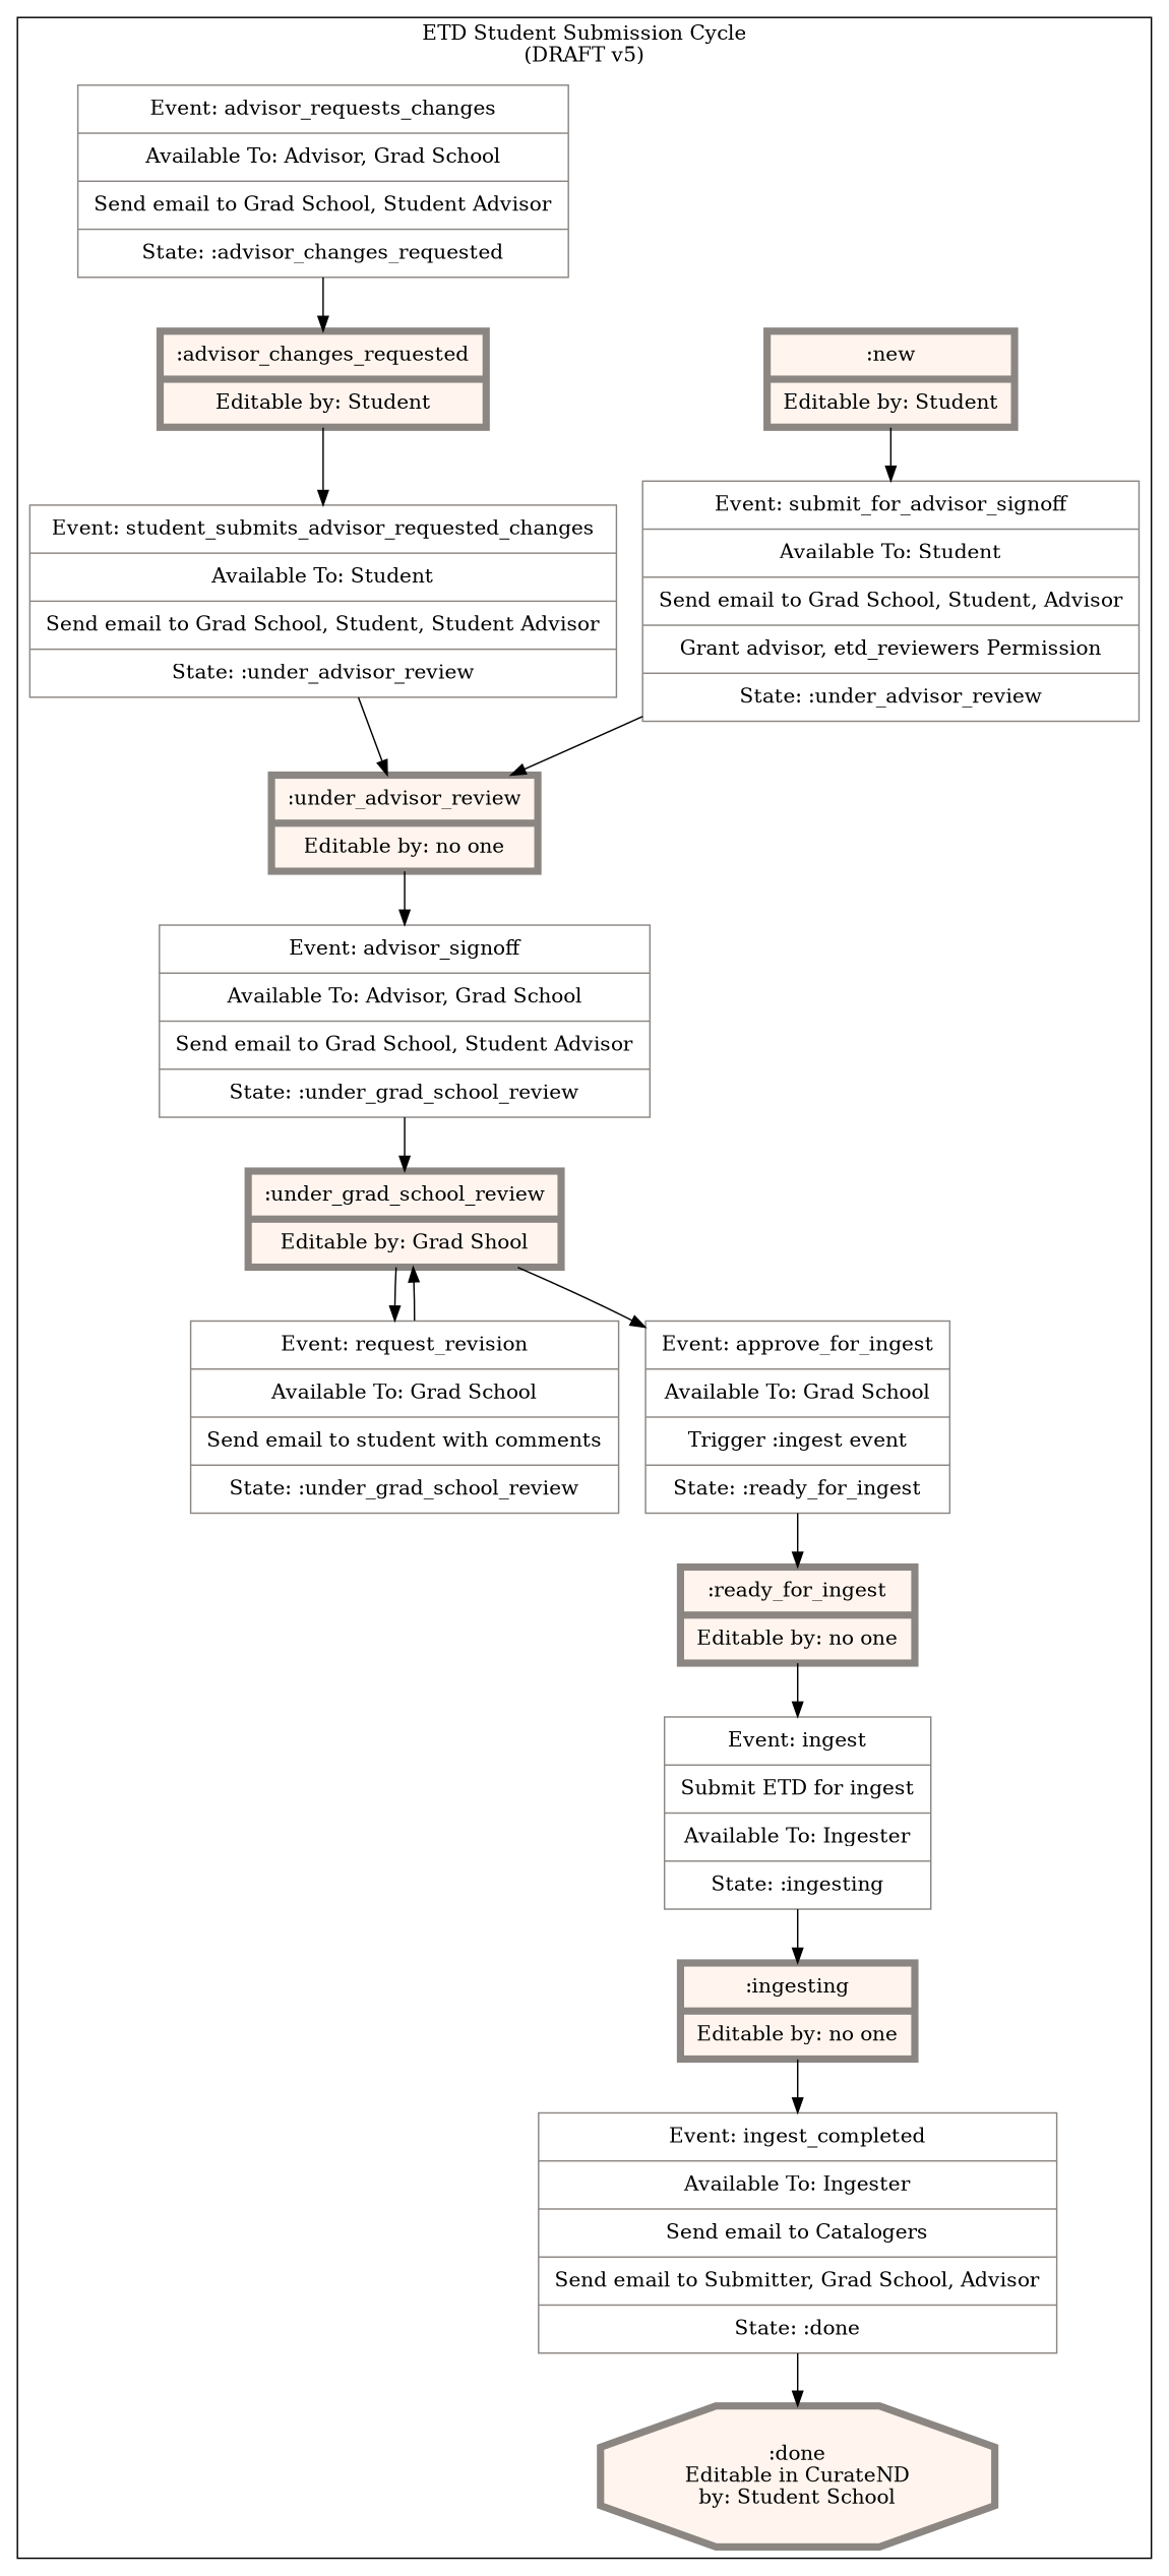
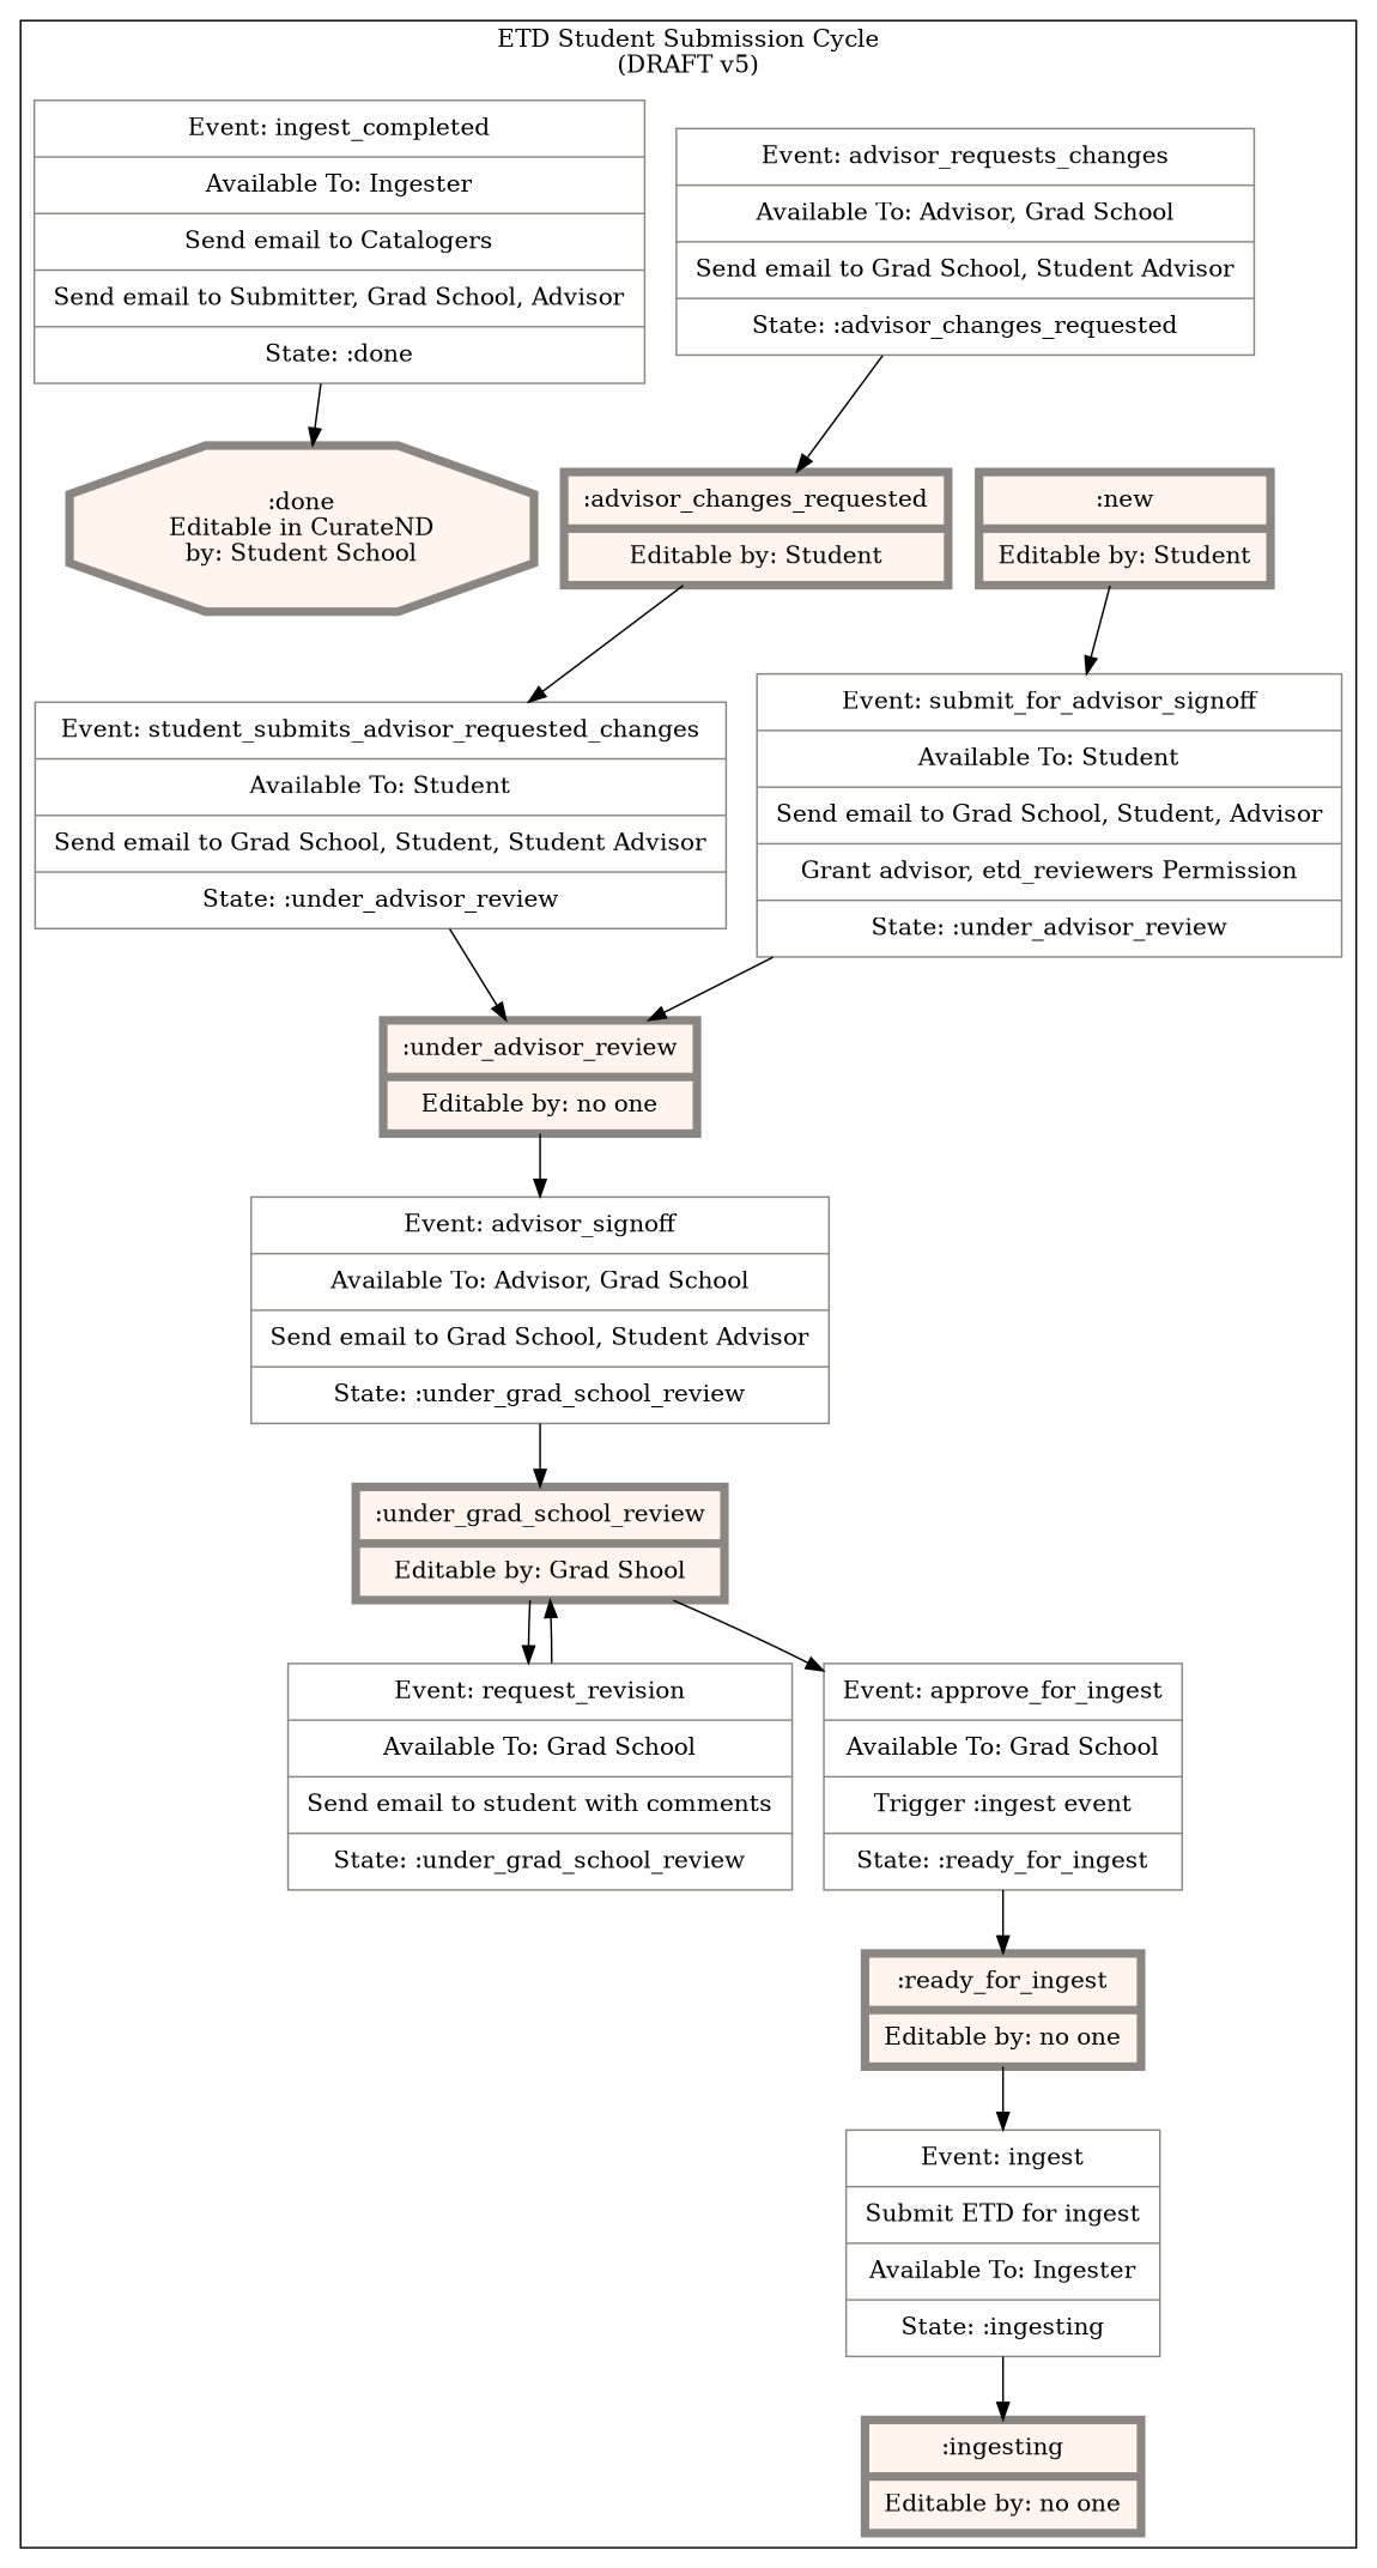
  digraph {
    compound=true
    node [color=seashell4 fillcolor=white margin="0.15, 0.125" penwidth=1 shape=record style=filled]
    n1 [fillcolor=seashell1 label="{ :new | Editable by: Student }" penwidth=5]
    n2 [fillcolor=seashell1 label="{ :under_advisor_review | Editable by: no one }" penwidth=5]
    n3 [fillcolor=seashell1 label="{ :advisor_changes_requested | Editable by: Student }" penwidth=5]
    n4 [fillcolor=seashell1 label="{ :under_grad_school_review | Editable by: Grad Shool }" penwidth=5]
    n5 [fillcolor=seashell1 label="{ :ready_for_ingest | Editable by: no one }" penwidth=5]
    n6 [fillcolor=seashell1 label="{ :ingesting | Editable by: no one }" penwidth=5]
    n7 [fillcolor=seashell1 label=":done\nEditable in CurateND\nby: Student School" penwidth=5 shape=octagon]
    n8 [label="{ Event: submit_for_advisor_signoff | Available To: Student | Send email to Grad School, Student, Advisor | Grant advisor, etd_reviewers Permission | State: :under_advisor_review }"]
    n9 [label="{ Event: advisor_signoff | Available To: Advisor, Grad School |Send email to Grad School, Student Advisor | State: :under_grad_school_review }"]
    n10 [label="{ Event: advisor_requests_changes | Available To: Advisor, Grad School | Send email to Grad School, Student Advisor | State: :advisor_changes_requested }"]
    n11 [label="{ Event: student_submits_advisor_requested_changes | Available To: Student | Send email to Grad School, Student, Student Advisor | State: :under_advisor_review }"]
    n12 [label="{ Event: request_revision | Available To: Grad School | Send email to student with comments | State: :under_grad_school_review }"]
    n13 [label="{ Event: approve_for_ingest | Available To: Grad School | Trigger :ingest event | State: :ready_for_ingest }"]
    n14 [label="{ Event: ingest | Submit ETD for ingest | Available To: Ingester | State: :ingesting }"]
    n15 [label="{ Event: ingest_completed | Available To: Ingester | Send email to Catalogers | Send email to Submitter, Grad School, Advisor | State: :done }"]
    subgraph cluster_1 {
      label="ETD Student Submission Cycle\n(DRAFT v5)"
      subgraph sub_2 {
        label=States
        n1
        n2
        n3
        n4
        n5
        n6
        n7
      }
      subgraph sub_3 {
        label=Events
        n8
        n9
        n10
        n11
        n12
        n13
        n14
        n15
      }
    }
    n1 -> n8
    n2 -> n9
    n3 -> n11
    n4 -> n12
    n4 -> n13
    n5 -> n14
-   n6 -> n15
    n8 -> n2
    n9 -> n4
    n10 -> n3
    n11 -> n2
    n12 -> n4
    n13 -> n5
    n14 -> n6
    n15 -> n7
  }
